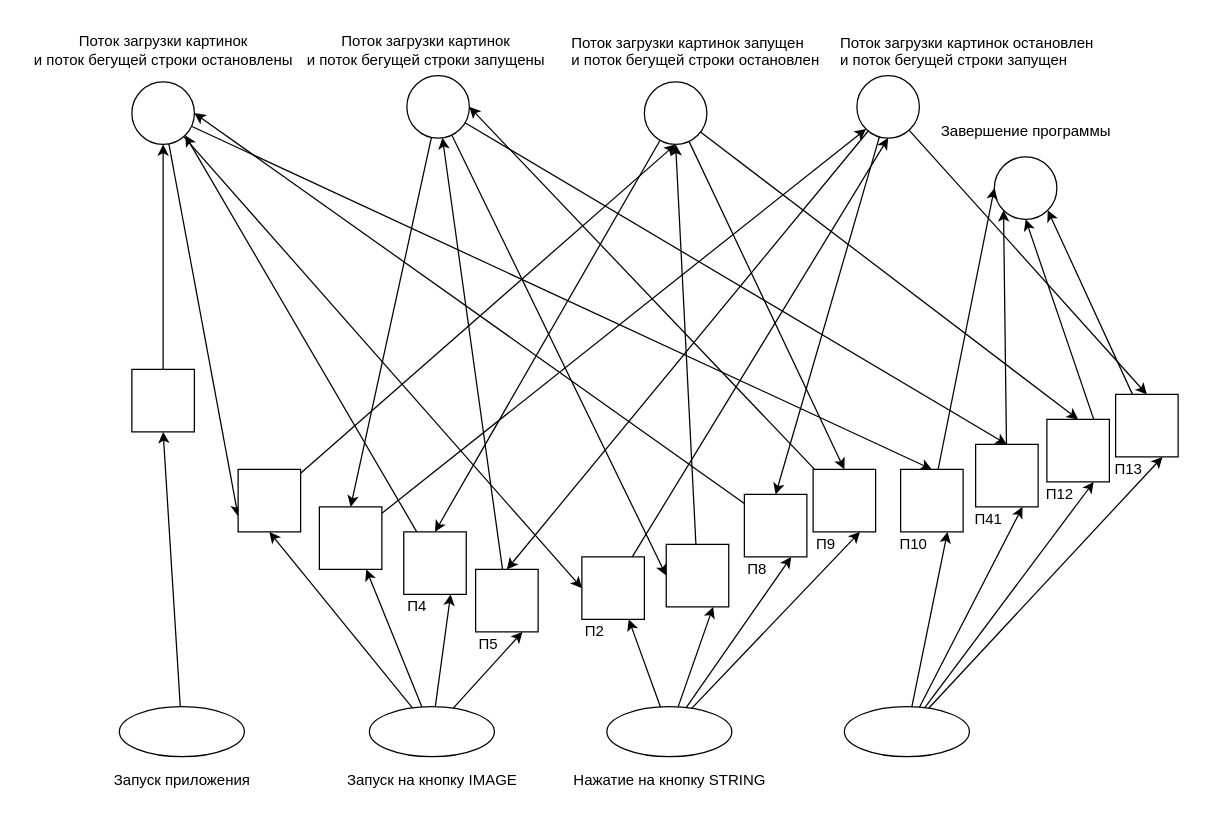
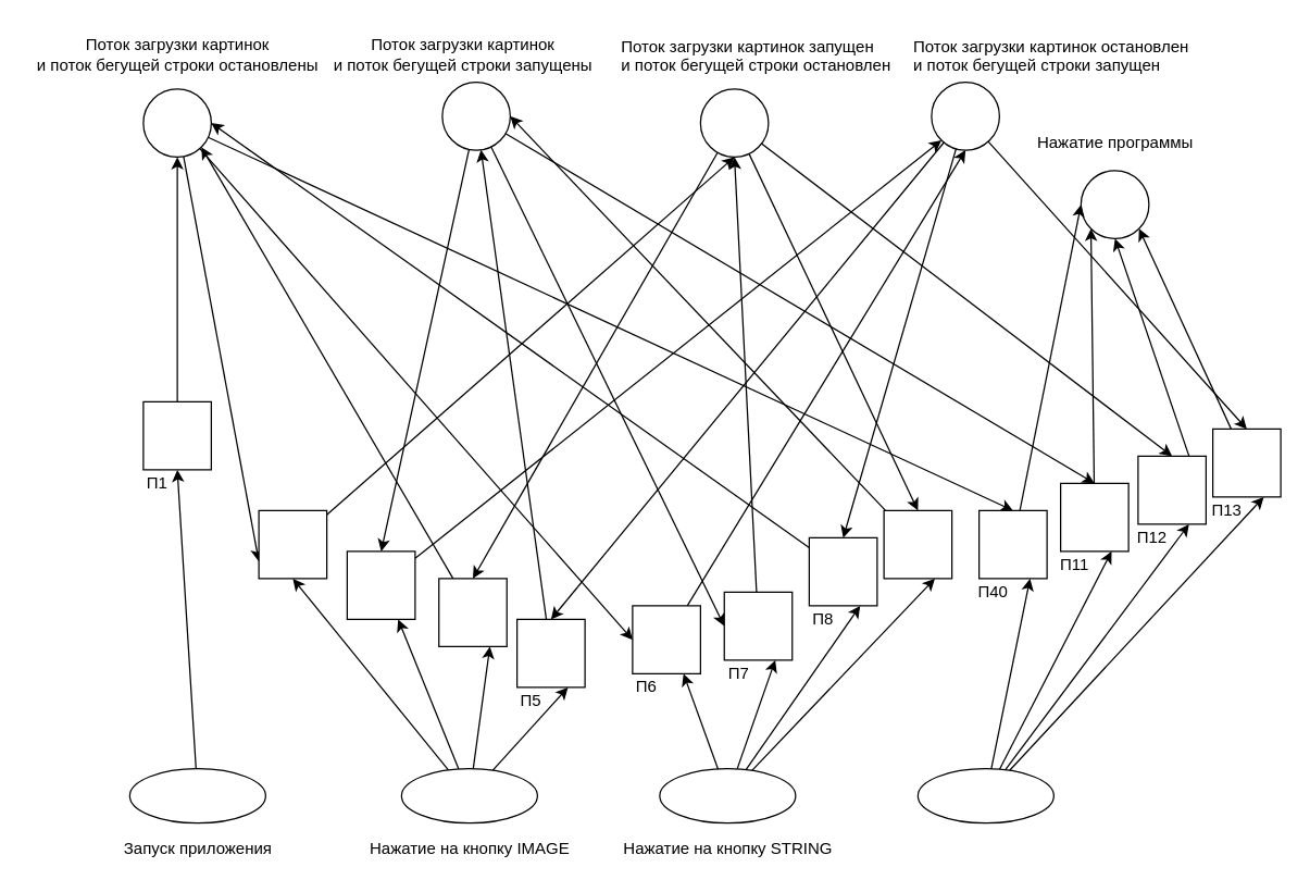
  <mxCell id="0" />
  <mxCell id="1" parent="0" />
  <mxCell id="2" value="" style="group" vertex="1" connectable="0" parent="1"><mxGeometry x="265" y="564.83" width="160" height="69" as="geometry" /></mxCell>
  <mxCell id="3" value="" style="ellipse;whiteSpace=wrap;html=1;" vertex="1" parent="2"><mxGeometry x="30" width="100" height="40" as="geometry" /></mxCell>
- <mxCell id="4" value="Запуск на кнопку IMAGE" style="text;html=1;align=center;verticalAlign=middle;resizable=0;points=[];;autosize=1;" vertex="1" parent="2"><mxGeometry y="49" width="160" height="20" as="geometry" /></mxCell>
+ <mxCell id="4" value="Нажатие на кнопку IMAGE" style="text;html=1;align=center;verticalAlign=middle;resizable=0;points=[];;autosize=1;" vertex="1" parent="2"><mxGeometry y="49" width="160" height="20" as="geometry" /></mxCell>
  <mxCell id="5" value="" style="group" vertex="1" connectable="0" parent="1"><mxGeometry x="455" y="564.83" width="165" height="69" as="geometry" /></mxCell>
  <mxCell id="6" value="" style="ellipse;whiteSpace=wrap;html=1;" vertex="1" parent="5"><mxGeometry x="30" width="100" height="40" as="geometry" /></mxCell>
  <mxCell id="7" value="Нажатие на кнопку STRING" style="text;html=1;align=center;verticalAlign=middle;resizable=0;points=[];;autosize=1;" vertex="1" parent="5"><mxGeometry x="-5" y="49" width="170" height="20" as="geometry" /></mxCell>
  <mxCell id="8" value="" style="group" vertex="1" connectable="0" parent="1"><mxGeometry x="65" y="564.83" width="160" height="69" as="geometry" /></mxCell>
  <mxCell id="9" value="" style="ellipse;whiteSpace=wrap;html=1;" vertex="1" parent="8"><mxGeometry x="30" width="100" height="40" as="geometry" /></mxCell>
  <mxCell id="10" value="Запуск приложения" style="text;html=1;align=center;verticalAlign=middle;resizable=0;points=[];;autosize=1;" vertex="1" parent="8"><mxGeometry x="20" y="49" width="120" height="20" as="geometry" /></mxCell>
  <mxCell id="11" value="" style="group" vertex="1" connectable="0" parent="1"><mxGeometry x="645" y="564.83" width="160" height="69" as="geometry" /></mxCell>
  <mxCell id="12" value="" style="ellipse;whiteSpace=wrap;html=1;" vertex="1" parent="11"><mxGeometry x="30" width="100" height="40" as="geometry" /></mxCell>
  <mxCell id="13" value="Поток загрузки картинок&lt;br&gt;и поток бегущей строки запущены" style="text;html=1;align=center;verticalAlign=middle;resizable=0;points=[];;autosize=1;" vertex="1" parent="1"><mxGeometry x="235" y="25" width="210" height="30" as="geometry" /></mxCell>
  <mxCell id="14" style="edgeStyle=none;rounded=0;orthogonalLoop=1;jettySize=auto;html=1;entryX=0.5;entryY=0;entryDx=0;entryDy=0;" edge="1" parent="1" source="17" target="43"><mxGeometry relative="1" as="geometry" /></mxCell>
  <mxCell id="15" style="edgeStyle=none;rounded=0;orthogonalLoop=1;jettySize=auto;html=1;entryX=0;entryY=0.5;entryDx=0;entryDy=0;" edge="1" parent="1" source="17" target="60"><mxGeometry relative="1" as="geometry" /></mxCell>
  <mxCell id="16" style="edgeStyle=none;rounded=0;orthogonalLoop=1;jettySize=auto;html=1;entryX=0.5;entryY=0;entryDx=0;entryDy=0;" edge="1" parent="1" source="17" target="82"><mxGeometry relative="1" as="geometry" /></mxCell>
  <mxCell id="17" value="" style="ellipse;whiteSpace=wrap;html=1;aspect=fixed;" vertex="1" parent="1"><mxGeometry x="325" y="60" width="50" height="50" as="geometry" /></mxCell>
  <mxCell id="18" style="edgeStyle=none;rounded=0;orthogonalLoop=1;jettySize=auto;html=1;entryX=0;entryY=0.75;entryDx=0;entryDy=0;" edge="1" parent="1" source="21" target="38"><mxGeometry relative="1" as="geometry" /></mxCell>
  <mxCell id="19" style="edgeStyle=none;rounded=0;orthogonalLoop=1;jettySize=auto;html=1;entryX=0;entryY=0.5;entryDx=0;entryDy=0;" edge="1" parent="1" source="21" target="57"><mxGeometry relative="1" as="geometry" /></mxCell>
  <mxCell id="20" style="edgeStyle=none;rounded=0;orthogonalLoop=1;jettySize=auto;html=1;entryX=0.5;entryY=0;entryDx=0;entryDy=0;" edge="1" parent="1" source="21" target="79"><mxGeometry relative="1" as="geometry" /></mxCell>
  <mxCell id="21" value="" style="ellipse;whiteSpace=wrap;html=1;aspect=fixed;" vertex="1" parent="1"><mxGeometry x="105" y="65" width="50" height="50" as="geometry" /></mxCell>
  <mxCell id="22" value="Поток загрузки картинок&lt;br&gt;и поток бегущей строки остановлены" style="text;html=1;align=center;verticalAlign=middle;resizable=0;points=[];;autosize=1;" vertex="1" parent="1"><mxGeometry x="20" y="25" width="220" height="30" as="geometry" /></mxCell>
  <mxCell id="23" style="edgeStyle=none;rounded=0;orthogonalLoop=1;jettySize=auto;html=1;entryX=0.5;entryY=0;entryDx=0;entryDy=0;" edge="1" parent="1" source="26" target="48"><mxGeometry relative="1" as="geometry" /></mxCell>
  <mxCell id="24" style="edgeStyle=none;rounded=0;orthogonalLoop=1;jettySize=auto;html=1;entryX=0.5;entryY=0;entryDx=0;entryDy=0;" edge="1" parent="1" source="26" target="63"><mxGeometry relative="1" as="geometry" /></mxCell>
  <mxCell id="25" style="edgeStyle=none;rounded=0;orthogonalLoop=1;jettySize=auto;html=1;entryX=0.5;entryY=0;entryDx=0;entryDy=0;" edge="1" parent="1" source="26" target="88"><mxGeometry relative="1" as="geometry" /></mxCell>
  <mxCell id="26" value="" style="ellipse;whiteSpace=wrap;html=1;aspect=fixed;" vertex="1" parent="1"><mxGeometry x="685" y="60" width="50" height="50" as="geometry" /></mxCell>
  <mxCell id="27" style="edgeStyle=none;rounded=0;orthogonalLoop=1;jettySize=auto;html=1;entryX=0.5;entryY=0;entryDx=0;entryDy=0;" edge="1" parent="1" source="30" target="45"><mxGeometry relative="1" as="geometry" /></mxCell>
  <mxCell id="28" style="edgeStyle=none;rounded=0;orthogonalLoop=1;jettySize=auto;html=1;entryX=0.5;entryY=0;entryDx=0;entryDy=0;" edge="1" parent="1" source="30" target="66"><mxGeometry relative="1" as="geometry" /></mxCell>
  <mxCell id="29" style="edgeStyle=none;rounded=0;orthogonalLoop=1;jettySize=auto;html=1;entryX=0.5;entryY=0;entryDx=0;entryDy=0;" edge="1" parent="1" source="30" target="85"><mxGeometry relative="1" as="geometry" /></mxCell>
  <mxCell id="30" value="" style="ellipse;whiteSpace=wrap;html=1;aspect=fixed;" vertex="1" parent="1"><mxGeometry x="515" y="65" width="50" height="50" as="geometry" /></mxCell>
  <mxCell id="31" value="Поток загрузки картинок запущен&lt;br&gt;и поток бегущей строки остановлен" style="text;html=1;" vertex="1" parent="1"><mxGeometry x="455" y="20" width="200" height="40" as="geometry" /></mxCell>
  <mxCell id="32" value="Поток загрузки картинок остановлен&lt;br&gt;и поток бегущей строки запущен" style="text;html=1;" vertex="1" parent="1"><mxGeometry x="670" y="20" width="200" height="40" as="geometry" /></mxCell>
  <mxCell id="33" style="edgeStyle=none;rounded=0;orthogonalLoop=1;jettySize=auto;html=1;entryX=0.5;entryY=1;entryDx=0;entryDy=0;" edge="1" parent="1" source="40" target="21"><mxGeometry relative="1" as="geometry" /></mxCell>
  <mxCell id="34" style="rounded=0;orthogonalLoop=1;jettySize=auto;html=1;entryX=0.5;entryY=1;entryDx=0;entryDy=0;" edge="1" parent="1" source="9" target="40"><mxGeometry relative="1" as="geometry" /></mxCell>
  <mxCell id="35" style="edgeStyle=none;rounded=0;orthogonalLoop=1;jettySize=auto;html=1;entryX=0.5;entryY=1;entryDx=0;entryDy=0;" edge="1" parent="1" source="38" target="30"><mxGeometry relative="1" as="geometry" /></mxCell>
  <mxCell id="36" style="edgeStyle=none;rounded=0;orthogonalLoop=1;jettySize=auto;html=1;entryX=0.5;entryY=1;entryDx=0;entryDy=0;" edge="1" parent="1" source="3" target="38"><mxGeometry relative="1" as="geometry" /></mxCell>
  <mxCell id="37" value="" style="group" vertex="1" connectable="0" parent="1"><mxGeometry x="185" y="375" width="55" height="70" as="geometry" /></mxCell>
  <mxCell id="38" value="" style="whiteSpace=wrap;html=1;aspect=fixed;" vertex="1" parent="37"><mxGeometry x="5" width="50" height="50" as="geometry" /></mxCell>
  <mxCell id="39" value="" style="group" vertex="1" connectable="0" parent="1"><mxGeometry x="100" y="295" width="55" height="70" as="geometry" /></mxCell>
  <mxCell id="40" value="" style="whiteSpace=wrap;html=1;aspect=fixed;" vertex="1" parent="39"><mxGeometry x="5" width="50" height="50" as="geometry" /></mxCell>
+ <mxCell id="41" value="П1" style="text;html=1;align=center;verticalAlign=middle;resizable=0;points=[];;autosize=1;" vertex="1" parent="39"><mxGeometry y="50" width="30" height="20" as="geometry" /></mxCell>
  <mxCell id="42" value="" style="group" vertex="1" connectable="0" parent="1"><mxGeometry x="250" y="405" width="55" height="70" as="geometry" /></mxCell>
  <mxCell id="43" value="" style="whiteSpace=wrap;html=1;aspect=fixed;" vertex="1" parent="42"><mxGeometry x="5" width="50" height="50" as="geometry" /></mxCell>
  <mxCell id="44" value="" style="group" vertex="1" connectable="0" parent="1"><mxGeometry x="317.5" y="425" width="55" height="70" as="geometry" /></mxCell>
  <mxCell id="45" value="" style="whiteSpace=wrap;html=1;aspect=fixed;" vertex="1" parent="44"><mxGeometry x="5" width="50" height="50" as="geometry" /></mxCell>
- <mxCell id="46" value="П4" style="text;html=1;align=center;verticalAlign=middle;resizable=0;points=[];;autosize=1;" vertex="1" parent="44"><mxGeometry y="50" width="30" height="20" as="geometry" /></mxCell>
  <mxCell id="47" value="" style="group" vertex="1" connectable="0" parent="1"><mxGeometry x="375" y="455" width="55" height="70" as="geometry" /></mxCell>
  <mxCell id="48" value="" style="whiteSpace=wrap;html=1;aspect=fixed;" vertex="1" parent="47"><mxGeometry x="5" width="50" height="50" as="geometry" /></mxCell>
  <mxCell id="49" value="П5" style="text;html=1;align=center;verticalAlign=middle;resizable=0;points=[];;autosize=1;" vertex="1" parent="47"><mxGeometry y="50" width="30" height="20" as="geometry" /></mxCell>
  <mxCell id="50" style="edgeStyle=none;rounded=0;orthogonalLoop=1;jettySize=auto;html=1;entryX=0;entryY=1;entryDx=0;entryDy=0;" edge="1" parent="1" source="43" target="26"><mxGeometry relative="1" as="geometry" /></mxCell>
  <mxCell id="51" style="edgeStyle=none;rounded=0;orthogonalLoop=1;jettySize=auto;html=1;entryX=0.75;entryY=1;entryDx=0;entryDy=0;" edge="1" parent="1" source="3" target="43"><mxGeometry relative="1" as="geometry" /></mxCell>
  <mxCell id="52" style="edgeStyle=none;rounded=0;orthogonalLoop=1;jettySize=auto;html=1;entryX=0.75;entryY=1;entryDx=0;entryDy=0;" edge="1" parent="1" source="3" target="45"><mxGeometry relative="1" as="geometry" /></mxCell>
  <mxCell id="53" style="edgeStyle=none;rounded=0;orthogonalLoop=1;jettySize=auto;html=1;entryX=1;entryY=1;entryDx=0;entryDy=0;" edge="1" parent="1" source="45" target="21"><mxGeometry relative="1" as="geometry" /></mxCell>
  <mxCell id="54" style="edgeStyle=none;rounded=0;orthogonalLoop=1;jettySize=auto;html=1;" edge="1" parent="1" source="48" target="17"><mxGeometry relative="1" as="geometry" /></mxCell>
  <mxCell id="55" style="edgeStyle=none;rounded=0;orthogonalLoop=1;jettySize=auto;html=1;entryX=0.75;entryY=1;entryDx=0;entryDy=0;" edge="1" parent="1" source="3" target="48"><mxGeometry relative="1" as="geometry" /></mxCell>
  <mxCell id="56" value="" style="group" vertex="1" connectable="0" parent="1"><mxGeometry x="460" y="445" width="55" height="70" as="geometry" /></mxCell>
  <mxCell id="57" value="" style="whiteSpace=wrap;html=1;aspect=fixed;" vertex="1" parent="56"><mxGeometry x="5" width="50" height="50" as="geometry" /></mxCell>
- <mxCell id="58" value="П2" style="text;html=1;align=center;verticalAlign=middle;resizable=0;points=[];;autosize=1;" vertex="1" parent="56"><mxGeometry y="50" width="30" height="20" as="geometry" /></mxCell>
+ <mxCell id="58" value="П6" style="text;html=1;align=center;verticalAlign=middle;resizable=0;points=[];;autosize=1;" vertex="1" parent="56"><mxGeometry y="50" width="30" height="20" as="geometry" /></mxCell>
  <mxCell id="59" value="" style="group" vertex="1" connectable="0" parent="1"><mxGeometry x="527.5" y="435" width="55" height="70" as="geometry" /></mxCell>
  <mxCell id="60" value="" style="whiteSpace=wrap;html=1;aspect=fixed;" vertex="1" parent="59"><mxGeometry x="5" width="50" height="50" as="geometry" /></mxCell>
+ <mxCell id="61" value="П7" style="text;html=1;align=center;verticalAlign=middle;resizable=0;points=[];;autosize=1;" vertex="1" parent="59"><mxGeometry y="50" width="30" height="20" as="geometry" /></mxCell>
  <mxCell id="62" value="" style="group" vertex="1" connectable="0" parent="1"><mxGeometry x="590" y="395" width="55" height="70" as="geometry" /></mxCell>
  <mxCell id="63" value="" style="whiteSpace=wrap;html=1;aspect=fixed;" vertex="1" parent="62"><mxGeometry x="5" width="50" height="50" as="geometry" /></mxCell>
  <mxCell id="64" value="П8" style="text;html=1;align=center;verticalAlign=middle;resizable=0;points=[];;autosize=1;" vertex="1" parent="62"><mxGeometry y="50" width="30" height="20" as="geometry" /></mxCell>
  <mxCell id="65" value="" style="group" vertex="1" connectable="0" parent="1"><mxGeometry x="645" y="375" width="55" height="70" as="geometry" /></mxCell>
  <mxCell id="66" value="" style="whiteSpace=wrap;html=1;aspect=fixed;" vertex="1" parent="65"><mxGeometry x="5" width="50" height="50" as="geometry" /></mxCell>
- <mxCell id="67" value="П9" style="text;html=1;align=center;verticalAlign=middle;resizable=0;points=[];;autosize=1;" vertex="1" parent="65"><mxGeometry y="50" width="30" height="20" as="geometry" /></mxCell>
  <mxCell id="68" style="edgeStyle=none;rounded=0;orthogonalLoop=1;jettySize=auto;html=1;entryX=0.75;entryY=1;entryDx=0;entryDy=0;" edge="1" parent="1" source="6" target="57"><mxGeometry relative="1" as="geometry" /></mxCell>
  <mxCell id="69" style="edgeStyle=none;rounded=0;orthogonalLoop=1;jettySize=auto;html=1;entryX=0.5;entryY=1;entryDx=0;entryDy=0;" edge="1" parent="1" source="57" target="26"><mxGeometry relative="1" as="geometry" /></mxCell>
  <mxCell id="70" style="edgeStyle=none;rounded=0;orthogonalLoop=1;jettySize=auto;html=1;entryX=0.75;entryY=1;entryDx=0;entryDy=0;" edge="1" parent="1" source="6" target="60"><mxGeometry relative="1" as="geometry" /></mxCell>
  <mxCell id="71" style="edgeStyle=none;rounded=0;orthogonalLoop=1;jettySize=auto;html=1;entryX=0.5;entryY=1;entryDx=0;entryDy=0;" edge="1" parent="1" source="60" target="30"><mxGeometry relative="1" as="geometry" /></mxCell>
  <mxCell id="72" style="edgeStyle=none;rounded=0;orthogonalLoop=1;jettySize=auto;html=1;entryX=1;entryY=0.5;entryDx=0;entryDy=0;" edge="1" parent="1" source="66" target="17"><mxGeometry relative="1" as="geometry" /></mxCell>
  <mxCell id="73" style="edgeStyle=none;rounded=0;orthogonalLoop=1;jettySize=auto;html=1;entryX=0.75;entryY=1;entryDx=0;entryDy=0;" edge="1" parent="1" source="6" target="66"><mxGeometry relative="1" as="geometry" /></mxCell>
  <mxCell id="74" style="edgeStyle=none;rounded=0;orthogonalLoop=1;jettySize=auto;html=1;entryX=0.75;entryY=1;entryDx=0;entryDy=0;" edge="1" parent="1" source="6" target="63"><mxGeometry relative="1" as="geometry" /></mxCell>
  <mxCell id="75" style="edgeStyle=none;rounded=0;orthogonalLoop=1;jettySize=auto;html=1;entryX=1;entryY=0.5;entryDx=0;entryDy=0;" edge="1" parent="1" source="63" target="21"><mxGeometry relative="1" as="geometry" /></mxCell>
  <mxCell id="76" value="" style="ellipse;whiteSpace=wrap;html=1;aspect=fixed;" vertex="1" parent="1"><mxGeometry x="795" y="125" width="50" height="50" as="geometry" /></mxCell>
- <mxCell id="77" value="Завершение программы" style="text;html=1;align=center;verticalAlign=middle;resizable=0;points=[];;autosize=1;" vertex="1" parent="1"><mxGeometry x="745" y="95" width="150" height="20" as="geometry" /></mxCell>
+ <mxCell id="77" value="Нажатие программы" style="text;html=1;align=center;verticalAlign=middle;resizable=0;points=[];;autosize=1;" vertex="1" parent="1"><mxGeometry x="745" y="95" width="150" height="20" as="geometry" /></mxCell>
  <mxCell id="78" value="" style="group" vertex="1" connectable="0" parent="1"><mxGeometry x="715" y="375" width="55" height="70" as="geometry" /></mxCell>
  <mxCell id="79" value="" style="whiteSpace=wrap;html=1;aspect=fixed;" vertex="1" parent="78"><mxGeometry x="5" width="50" height="50" as="geometry" /></mxCell>
- <mxCell id="80" value="П10" style="text;html=1;align=center;verticalAlign=middle;resizable=0;points=[];;autosize=1;" vertex="1" parent="78"><mxGeometry x="-5" y="50" width="40" height="20" as="geometry" /></mxCell>
+ <mxCell id="80" value="П40" style="text;html=1;align=center;verticalAlign=middle;resizable=0;points=[];;autosize=1;" vertex="1" parent="78"><mxGeometry x="-5" y="50" width="40" height="20" as="geometry" /></mxCell>
  <mxCell id="81" value="" style="group" vertex="1" connectable="0" parent="1"><mxGeometry x="775" y="355" width="55" height="70" as="geometry" /></mxCell>
  <mxCell id="82" value="" style="whiteSpace=wrap;html=1;aspect=fixed;" vertex="1" parent="81"><mxGeometry x="5" width="50" height="50" as="geometry" /></mxCell>
- <mxCell id="83" value="П41" style="text;html=1;align=center;verticalAlign=middle;resizable=0;points=[];;autosize=1;" vertex="1" parent="81"><mxGeometry x="-5" y="50" width="40" height="20" as="geometry" /></mxCell>
+ <mxCell id="83" value="П11" style="text;html=1;align=center;verticalAlign=middle;resizable=0;points=[];;autosize=1;" vertex="1" parent="81"><mxGeometry x="-5" y="50" width="40" height="20" as="geometry" /></mxCell>
  <mxCell id="84" value="" style="group" vertex="1" connectable="0" parent="1"><mxGeometry x="832" y="335" width="55" height="70" as="geometry" /></mxCell>
  <mxCell id="85" value="" style="whiteSpace=wrap;html=1;aspect=fixed;" vertex="1" parent="84"><mxGeometry x="5" width="50" height="50" as="geometry" /></mxCell>
  <mxCell id="86" value="П12" style="text;html=1;align=center;verticalAlign=middle;resizable=0;points=[];;autosize=1;" vertex="1" parent="84"><mxGeometry x="-5" y="50" width="40" height="20" as="geometry" /></mxCell>
  <mxCell id="87" value="" style="group" vertex="1" connectable="0" parent="1"><mxGeometry x="887" y="315" width="55" height="70" as="geometry" /></mxCell>
  <mxCell id="88" value="" style="whiteSpace=wrap;html=1;aspect=fixed;" vertex="1" parent="87"><mxGeometry x="5" width="50" height="50" as="geometry" /></mxCell>
  <mxCell id="89" value="П13" style="text;html=1;align=center;verticalAlign=middle;resizable=0;points=[];;autosize=1;" vertex="1" parent="87"><mxGeometry x="-5" y="50" width="40" height="20" as="geometry" /></mxCell>
  <mxCell id="90" style="edgeStyle=none;rounded=0;orthogonalLoop=1;jettySize=auto;html=1;entryX=1;entryY=1;entryDx=0;entryDy=0;" edge="1" parent="1" source="88" target="76"><mxGeometry relative="1" as="geometry" /></mxCell>
  <mxCell id="91" style="edgeStyle=none;rounded=0;orthogonalLoop=1;jettySize=auto;html=1;entryX=0.5;entryY=1;entryDx=0;entryDy=0;exitX=0.75;exitY=0;exitDx=0;exitDy=0;" edge="1" parent="1" source="85" target="76"><mxGeometry relative="1" as="geometry" /></mxCell>
  <mxCell id="92" style="edgeStyle=none;rounded=0;orthogonalLoop=1;jettySize=auto;html=1;entryX=0;entryY=1;entryDx=0;entryDy=0;" edge="1" parent="1" source="82" target="76"><mxGeometry relative="1" as="geometry" /></mxCell>
  <mxCell id="93" style="edgeStyle=none;rounded=0;orthogonalLoop=1;jettySize=auto;html=1;entryX=0;entryY=0.5;entryDx=0;entryDy=0;" edge="1" parent="1" source="79" target="76"><mxGeometry relative="1" as="geometry" /></mxCell>
  <mxCell id="94" style="edgeStyle=none;rounded=0;orthogonalLoop=1;jettySize=auto;html=1;entryX=0.75;entryY=1;entryDx=0;entryDy=0;" edge="1" parent="1" source="12" target="79"><mxGeometry relative="1" as="geometry" /></mxCell>
  <mxCell id="95" style="edgeStyle=none;rounded=0;orthogonalLoop=1;jettySize=auto;html=1;entryX=0.75;entryY=1;entryDx=0;entryDy=0;" edge="1" parent="1" source="12" target="82"><mxGeometry relative="1" as="geometry" /></mxCell>
  <mxCell id="96" style="edgeStyle=none;rounded=0;orthogonalLoop=1;jettySize=auto;html=1;entryX=0.75;entryY=1;entryDx=0;entryDy=0;" edge="1" parent="1" source="12" target="85"><mxGeometry relative="1" as="geometry" /></mxCell>
  <mxCell id="97" style="edgeStyle=none;rounded=0;orthogonalLoop=1;jettySize=auto;html=1;entryX=0.75;entryY=1;entryDx=0;entryDy=0;" edge="1" parent="1" source="12" target="88"><mxGeometry relative="1" as="geometry" /></mxCell>
